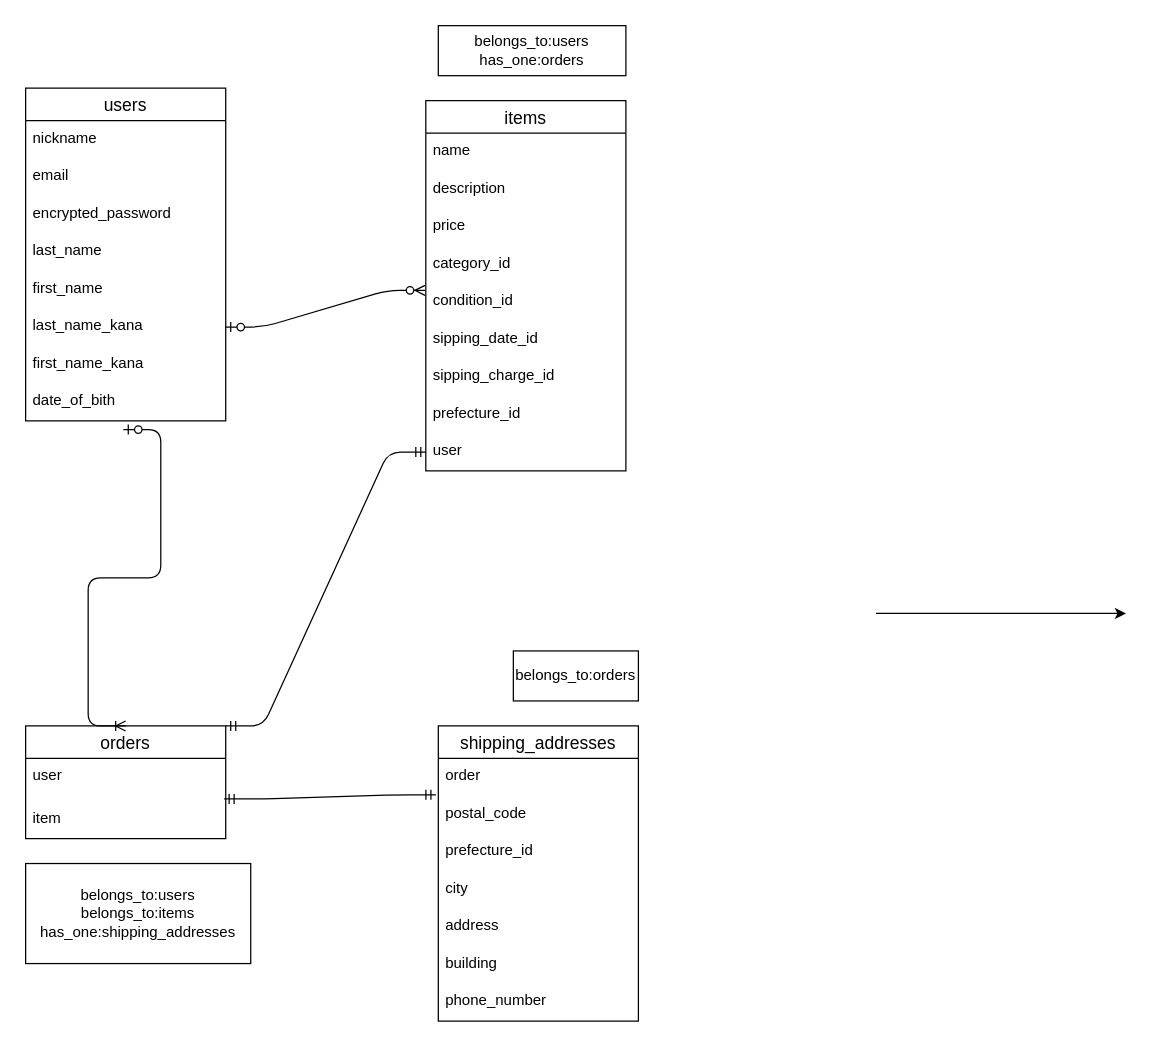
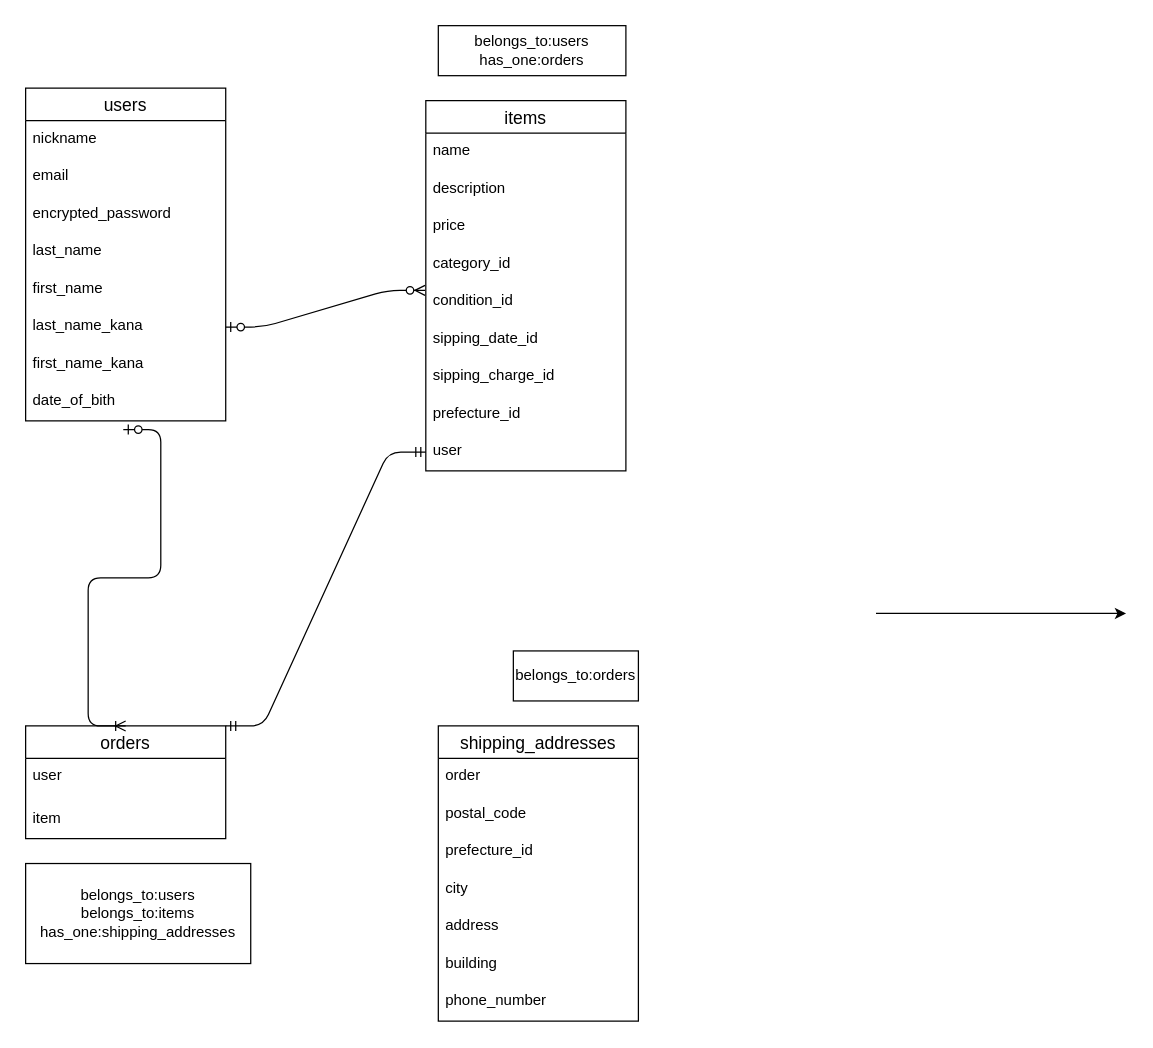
  <mxCell id="0" />
  <mxCell id="1" parent="0" />
  <mxCell id="2" value="items" style="swimlane;fontStyle=0;childLayout=stackLayout;horizontal=1;startSize=26;horizontalStack=0;resizeParent=1;resizeParentMax=0;resizeLast=0;collapsible=1;marginBottom=0;align=center;fontSize=14;" vertex="1" parent="1"><mxGeometry x="340" y="80" width="160" height="296" as="geometry" /></mxCell>
  <mxCell id="3" value="name" style="text;strokeColor=none;fillColor=none;spacingLeft=4;spacingRight=4;overflow=hidden;rotatable=0;points=[[0,0.5],[1,0.5]];portConstraint=eastwest;fontSize=12;" vertex="1" parent="2"><mxGeometry y="26" width="160" height="30" as="geometry" /></mxCell>
  <mxCell id="4" value="description    " style="text;strokeColor=none;fillColor=none;spacingLeft=4;spacingRight=4;overflow=hidden;rotatable=0;points=[[0,0.5],[1,0.5]];portConstraint=eastwest;fontSize=12;" vertex="1" parent="2"><mxGeometry y="56" width="160" height="30" as="geometry" /></mxCell>
  <mxCell id="5" value="price" style="text;strokeColor=none;fillColor=none;spacingLeft=4;spacingRight=4;overflow=hidden;rotatable=0;points=[[0,0.5],[1,0.5]];portConstraint=eastwest;fontSize=12;" vertex="1" parent="2"><mxGeometry y="86" width="160" height="30" as="geometry" /></mxCell>
  <mxCell id="6" value="category_id" style="text;strokeColor=none;fillColor=none;spacingLeft=4;spacingRight=4;overflow=hidden;rotatable=0;points=[[0,0.5],[1,0.5]];portConstraint=eastwest;fontSize=12;" vertex="1" parent="2"><mxGeometry y="116" width="160" height="30" as="geometry" /></mxCell>
  <mxCell id="7" value="condition_id" style="text;strokeColor=none;fillColor=none;spacingLeft=4;spacingRight=4;overflow=hidden;rotatable=0;points=[[0,0.5],[1,0.5]];portConstraint=eastwest;fontSize=12;" vertex="1" parent="2"><mxGeometry y="146" width="160" height="30" as="geometry" /></mxCell>
  <mxCell id="8" value="sipping_date_id" style="text;strokeColor=none;fillColor=none;spacingLeft=4;spacingRight=4;overflow=hidden;rotatable=0;points=[[0,0.5],[1,0.5]];portConstraint=eastwest;fontSize=12;" vertex="1" parent="2"><mxGeometry y="176" width="160" height="30" as="geometry" /></mxCell>
  <mxCell id="9" value="sipping_charge_id" style="text;strokeColor=none;fillColor=none;spacingLeft=4;spacingRight=4;overflow=hidden;rotatable=0;points=[[0,0.5],[1,0.5]];portConstraint=eastwest;fontSize=12;" vertex="1" parent="2"><mxGeometry y="206" width="160" height="30" as="geometry" /></mxCell>
  <mxCell id="10" value="prefecture_id" style="text;strokeColor=none;fillColor=none;spacingLeft=4;spacingRight=4;overflow=hidden;rotatable=0;points=[[0,0.5],[1,0.5]];portConstraint=eastwest;fontSize=12;" vertex="1" parent="2"><mxGeometry y="236" width="160" height="30" as="geometry" /></mxCell>
  <mxCell id="11" value="user" style="text;strokeColor=none;fillColor=none;spacingLeft=4;spacingRight=4;overflow=hidden;rotatable=0;points=[[0,0.5],[1,0.5]];portConstraint=eastwest;fontSize=12;" vertex="1" parent="2"><mxGeometry y="266" width="160" height="30" as="geometry" /></mxCell>
  <mxCell id="12" value="users" style="swimlane;fontStyle=0;childLayout=stackLayout;horizontal=1;startSize=26;horizontalStack=0;resizeParent=1;resizeParentMax=0;resizeLast=0;collapsible=1;marginBottom=0;align=center;fontSize=14;" vertex="1" parent="1"><mxGeometry x="20" y="70" width="160" height="266" as="geometry" /></mxCell>
  <mxCell id="13" value="nickname" style="text;strokeColor=none;fillColor=none;spacingLeft=4;spacingRight=4;overflow=hidden;rotatable=0;points=[[0,0.5],[1,0.5]];portConstraint=eastwest;fontSize=12;" vertex="1" parent="12"><mxGeometry y="26" width="160" height="30" as="geometry" /></mxCell>
  <mxCell id="14" value="email" style="text;strokeColor=none;fillColor=none;spacingLeft=4;spacingRight=4;overflow=hidden;rotatable=0;points=[[0,0.5],[1,0.5]];portConstraint=eastwest;fontSize=12;" vertex="1" parent="12"><mxGeometry y="56" width="160" height="30" as="geometry" /></mxCell>
  <mxCell id="15" value="encrypted_password" style="text;strokeColor=none;fillColor=none;spacingLeft=4;spacingRight=4;overflow=hidden;rotatable=0;points=[[0,0.5],[1,0.5]];portConstraint=eastwest;fontSize=12;" vertex="1" parent="12"><mxGeometry y="86" width="160" height="30" as="geometry" /></mxCell>
  <mxCell id="16" value="last_name" style="text;strokeColor=none;fillColor=none;spacingLeft=4;spacingRight=4;overflow=hidden;rotatable=0;points=[[0,0.5],[1,0.5]];portConstraint=eastwest;fontSize=12;" vertex="1" parent="12"><mxGeometry y="116" width="160" height="30" as="geometry" /></mxCell>
  <mxCell id="17" value="first_name" style="text;strokeColor=none;fillColor=none;spacingLeft=4;spacingRight=4;overflow=hidden;rotatable=0;points=[[0,0.5],[1,0.5]];portConstraint=eastwest;fontSize=12;" vertex="1" parent="12"><mxGeometry y="146" width="160" height="30" as="geometry" /></mxCell>
  <mxCell id="18" value="last_name_kana    " style="text;strokeColor=none;fillColor=none;spacingLeft=4;spacingRight=4;overflow=hidden;rotatable=0;points=[[0,0.5],[1,0.5]];portConstraint=eastwest;fontSize=12;" vertex="1" parent="12"><mxGeometry y="176" width="160" height="30" as="geometry" /></mxCell>
  <mxCell id="19" value="first_name_kana" style="text;strokeColor=none;fillColor=none;spacingLeft=4;spacingRight=4;overflow=hidden;rotatable=0;points=[[0,0.5],[1,0.5]];portConstraint=eastwest;fontSize=12;" vertex="1" parent="12"><mxGeometry y="206" width="160" height="30" as="geometry" /></mxCell>
  <mxCell id="20" value="date_of_bith" style="text;strokeColor=none;fillColor=none;spacingLeft=4;spacingRight=4;overflow=hidden;rotatable=0;points=[[0,0.5],[1,0.5]];portConstraint=eastwest;fontSize=12;" vertex="1" parent="12"><mxGeometry y="236" width="160" height="30" as="geometry" /></mxCell>
  <mxCell id="21" style="edgeStyle=none;html=1;exitX=1;exitY=0.5;exitDx=0;exitDy=0;" edge="1" parent="1"><mxGeometry relative="1" as="geometry"><mxPoint x="900" y="490" as="targetPoint" /><mxPoint x="700" y="490" as="sourcePoint" /></mxGeometry></mxCell>
  <mxCell id="22" value="orders" style="swimlane;fontStyle=0;childLayout=stackLayout;horizontal=1;startSize=26;horizontalStack=0;resizeParent=1;resizeParentMax=0;resizeLast=0;collapsible=1;marginBottom=0;align=center;fontSize=14;" vertex="1" parent="1"><mxGeometry x="20" y="580" width="160" height="90" as="geometry" /></mxCell>
  <mxCell id="23" value="user&#10;" style="text;strokeColor=none;fillColor=none;spacingLeft=4;spacingRight=4;overflow=hidden;rotatable=0;points=[[0,0.5],[1,0.5]];portConstraint=eastwest;fontSize=12;" vertex="1" parent="22"><mxGeometry y="26" width="160" height="34" as="geometry" /></mxCell>
  <mxCell id="24" value="item&#10;" style="text;strokeColor=none;fillColor=none;spacingLeft=4;spacingRight=4;overflow=hidden;rotatable=0;points=[[0,0.5],[1,0.5]];portConstraint=eastwest;fontSize=12;" vertex="1" parent="22"><mxGeometry y="60" width="160" height="30" as="geometry" /></mxCell>
  <mxCell id="25" value="shipping_addresses" style="swimlane;fontStyle=0;childLayout=stackLayout;horizontal=1;startSize=26;horizontalStack=0;resizeParent=1;resizeParentMax=0;resizeLast=0;collapsible=1;marginBottom=0;align=center;fontSize=14;" vertex="1" parent="1"><mxGeometry x="350" y="580" width="160" height="236" as="geometry" /></mxCell>
  <mxCell id="26" value="order" style="text;strokeColor=none;fillColor=none;spacingLeft=4;spacingRight=4;overflow=hidden;rotatable=0;points=[[0,0.5],[1,0.5]];portConstraint=eastwest;fontSize=12;" vertex="1" parent="25"><mxGeometry y="26" width="160" height="30" as="geometry" /></mxCell>
  <mxCell id="27" value="postal_code" style="text;strokeColor=none;fillColor=none;spacingLeft=4;spacingRight=4;overflow=hidden;rotatable=0;points=[[0,0.5],[1,0.5]];portConstraint=eastwest;fontSize=12;" vertex="1" parent="25"><mxGeometry y="56" width="160" height="30" as="geometry" /></mxCell>
  <mxCell id="28" value="prefecture_id" style="text;strokeColor=none;fillColor=none;spacingLeft=4;spacingRight=4;overflow=hidden;rotatable=0;points=[[0,0.5],[1,0.5]];portConstraint=eastwest;fontSize=12;" vertex="1" parent="25"><mxGeometry y="86" width="160" height="30" as="geometry" /></mxCell>
  <mxCell id="29" value="city" style="text;strokeColor=none;fillColor=none;spacingLeft=4;spacingRight=4;overflow=hidden;rotatable=0;points=[[0,0.5],[1,0.5]];portConstraint=eastwest;fontSize=12;" vertex="1" parent="25"><mxGeometry y="116" width="160" height="30" as="geometry" /></mxCell>
  <mxCell id="30" value="address" style="text;strokeColor=none;fillColor=none;spacingLeft=4;spacingRight=4;overflow=hidden;rotatable=0;points=[[0,0.5],[1,0.5]];portConstraint=eastwest;fontSize=12;" vertex="1" parent="25"><mxGeometry y="146" width="160" height="30" as="geometry" /></mxCell>
  <mxCell id="31" value="building&#10;" style="text;strokeColor=none;fillColor=none;spacingLeft=4;spacingRight=4;overflow=hidden;rotatable=0;points=[[0,0.5],[1,0.5]];portConstraint=eastwest;fontSize=12;" vertex="1" parent="25"><mxGeometry y="176" width="160" height="30" as="geometry" /></mxCell>
  <mxCell id="32" value="phone_number" style="text;strokeColor=none;fillColor=none;spacingLeft=4;spacingRight=4;overflow=hidden;rotatable=0;points=[[0,0.5],[1,0.5]];portConstraint=eastwest;fontSize=12;" vertex="1" parent="25"><mxGeometry y="206" width="160" height="30" as="geometry" /></mxCell>
- <mxCell id="33" value="" style="edgeStyle=entityRelationEdgeStyle;fontSize=12;html=1;endArrow=ERmandOne;startArrow=ERmandOne;exitX=0.992;exitY=-0.056;exitDx=0;exitDy=0;exitPerimeter=0;entryX=-0.012;entryY=0.967;entryDx=0;entryDy=0;entryPerimeter=0;" edge="1" parent="1" source="24" target="26"><mxGeometry width="100" height="100" relative="1" as="geometry"><mxPoint x="280" y="550" as="sourcePoint" /><mxPoint x="340" y="554" as="targetPoint" /></mxGeometry></mxCell>
  <mxCell id="34" value="" style="edgeStyle=entityRelationEdgeStyle;fontSize=12;html=1;endArrow=ERzeroToMany;startArrow=ERzeroToOne;entryX=-0.004;entryY=0.189;entryDx=0;entryDy=0;entryPerimeter=0;exitX=1;exitY=0.5;exitDx=0;exitDy=0;" edge="1" parent="1" source="18" target="7"><mxGeometry width="100" height="100" relative="1" as="geometry"><mxPoint x="180" y="350" as="sourcePoint" /><mxPoint x="280" y="250" as="targetPoint" /></mxGeometry></mxCell>
  <mxCell id="35" value="" style="edgeStyle=entityRelationEdgeStyle;fontSize=12;html=1;endArrow=ERoneToMany;startArrow=ERzeroToOne;exitX=0.488;exitY=1.233;exitDx=0;exitDy=0;exitPerimeter=0;entryX=0.5;entryY=0;entryDx=0;entryDy=0;" edge="1" parent="1" source="20" target="22"><mxGeometry width="100" height="100" relative="1" as="geometry"><mxPoint x="180" y="350" as="sourcePoint" /><mxPoint x="280" y="250" as="targetPoint" /></mxGeometry></mxCell>
  <mxCell id="36" value="" style="edgeStyle=entityRelationEdgeStyle;fontSize=12;html=1;endArrow=ERmandOne;startArrow=ERmandOne;exitX=1;exitY=0;exitDx=0;exitDy=0;entryX=0;entryY=0.5;entryDx=0;entryDy=0;" edge="1" parent="1" source="22"><mxGeometry width="100" height="100" relative="1" as="geometry"><mxPoint x="180" y="490" as="sourcePoint" /><mxPoint x="340" y="361" as="targetPoint" /></mxGeometry></mxCell>
  <mxCell id="37" value="belongs_to:users&lt;br&gt;has_one:orders" style="whiteSpace=wrap;html=1;align=center;" vertex="1" parent="1"><mxGeometry x="350" y="20" width="150" height="40" as="geometry" /></mxCell>
  <mxCell id="38" value="belongs_to:users&lt;br&gt;belongs_to:items&lt;br&gt;has_one:shipping_addresses" style="whiteSpace=wrap;html=1;align=center;" vertex="1" parent="1"><mxGeometry x="20" y="690" width="180" height="80" as="geometry" /></mxCell>
  <mxCell id="39" value="belongs_to:orders" style="whiteSpace=wrap;html=1;align=center;" vertex="1" parent="1"><mxGeometry x="410" y="520" width="100" height="40" as="geometry" /></mxCell>
